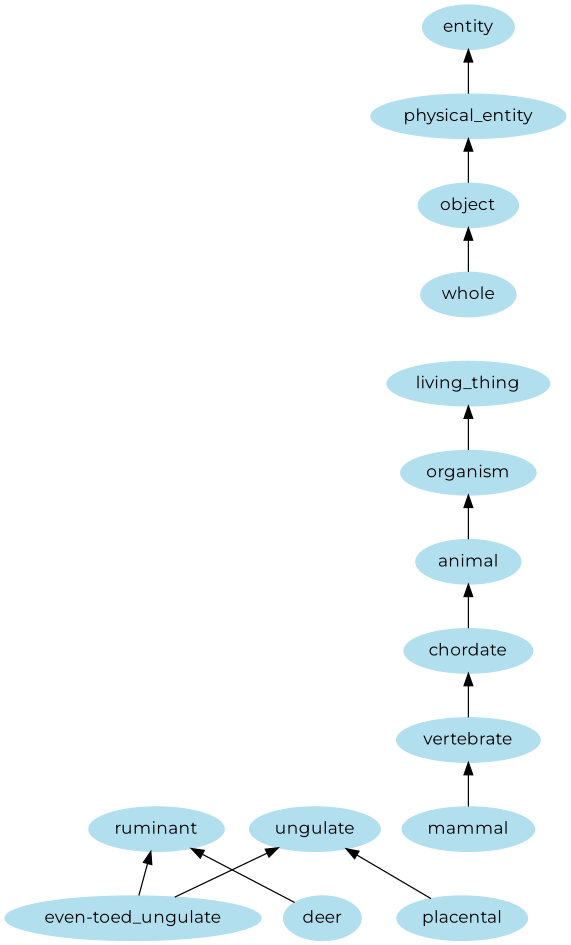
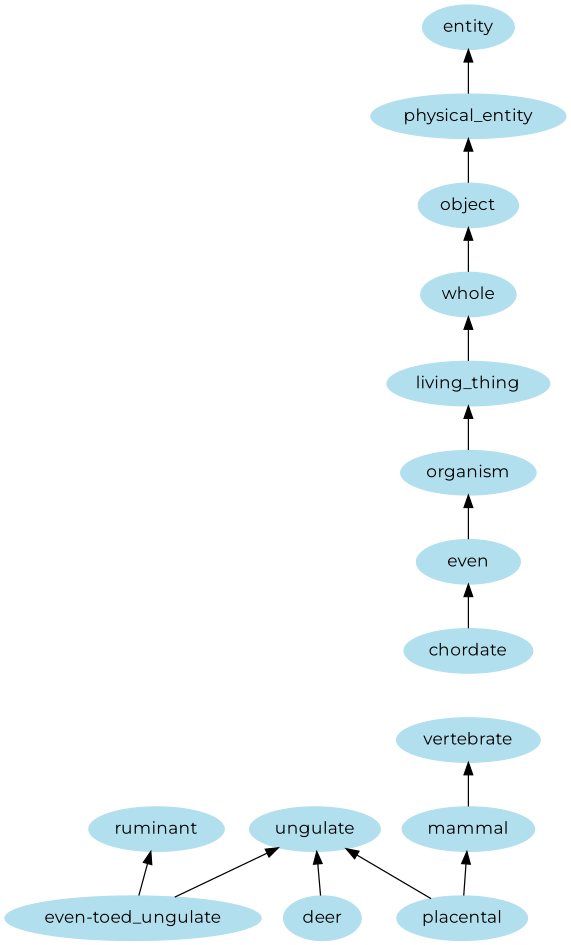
  digraph {
    fontname=Montserrat
    rankdir=BT
    node [color=lightblue2 fontname=Montserrat style=filled]
    edge [fontname=Montserrat]
    deer
    ruminant
    "even-toed_ungulate"
    ungulate
    placental
    mammal
    vertebrate
    chordate
-   animal
+   animal [label=even]
    organism
    living_thing
    whole
    object
    physical_entity
    entity
-   deer -> ruminant
+   deer -> ungulate
    "even-toed_ungulate" -> ruminant
    "even-toed_ungulate" -> ungulate
    placental -> ungulate
+   placental -> mammal
    mammal -> vertebrate
-   vertebrate -> chordate
    chordate -> animal
    animal -> organism
    organism -> living_thing
+   living_thing -> whole
    whole -> object
    object -> physical_entity
    physical_entity -> entity
  }
